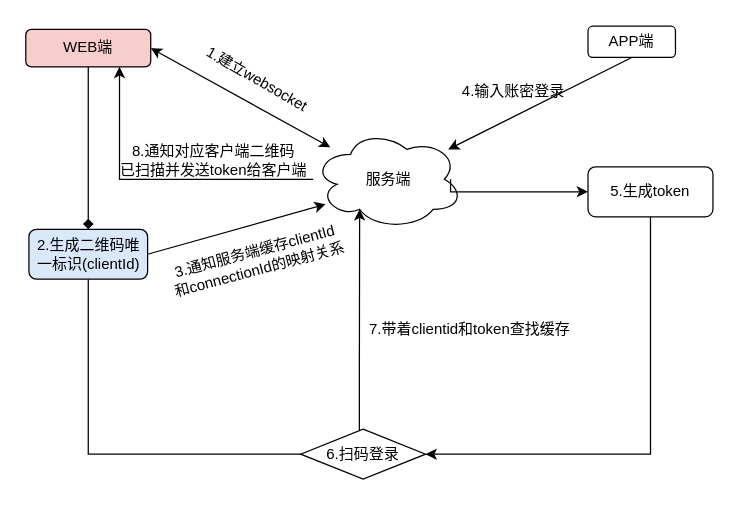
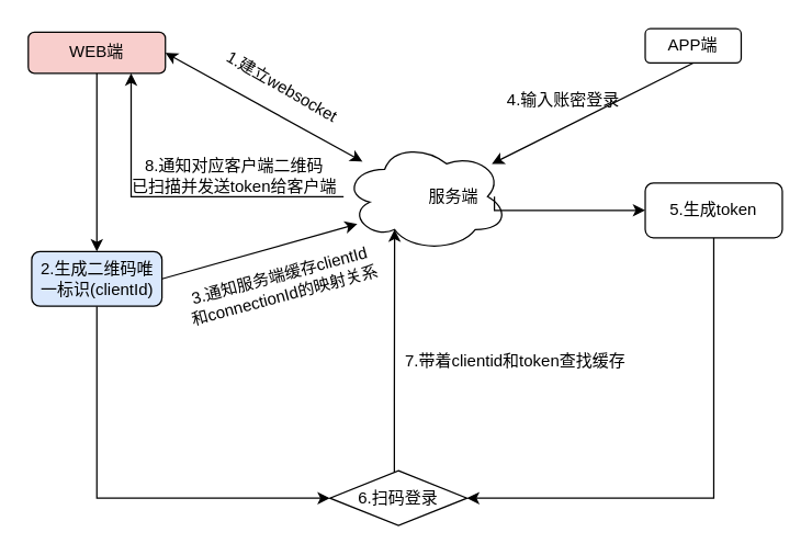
  <mxCell id="0" />
  <mxCell id="1" parent="0" />
- <mxCell id="2" value="" style="edgeStyle=orthogonalEdgeStyle;rounded=0;orthogonalLoop=1;jettySize=auto;html=1;endArrow=diamond;" edge="1" parent="1" source="3" target="11"><mxGeometry relative="1" as="geometry" /></mxCell>
+ <mxCell id="2" value="" style="edgeStyle=orthogonalEdgeStyle;rounded=0;orthogonalLoop=1;jettySize=auto;html=1;" edge="1" parent="1" source="3" target="11"><mxGeometry relative="1" as="geometry" /></mxCell>
  <mxCell id="3" value="WEB端" style="rounded=1;whiteSpace=wrap;html=1;fontSize=12;glass=0;strokeWidth=1;shadow=0;fillColor=#f8cecc;" parent="1" vertex="1"><mxGeometry x="20" y="23" width="100" height="30" as="geometry" /></mxCell>
  <mxCell id="4" style="edgeStyle=orthogonalEdgeStyle;rounded=0;orthogonalLoop=1;jettySize=auto;html=1;entryX=0.75;entryY=1;entryDx=0;entryDy=0;" edge="1" parent="1" source="5" target="3"><mxGeometry relative="1" as="geometry"><mxPoint x="100" y="63" as="targetPoint" /></mxGeometry></mxCell>
  <mxCell id="5" value="" style="ellipse;shape=cloud;whiteSpace=wrap;html=1;" vertex="1" parent="1"><mxGeometry x="250" y="103" width="120" height="80" as="geometry" /></mxCell>
  <mxCell id="6" style="edgeStyle=orthogonalEdgeStyle;rounded=0;orthogonalLoop=1;jettySize=auto;html=1;entryX=0;entryY=0.5;entryDx=0;entryDy=0;" edge="1" parent="1" target="16"><mxGeometry relative="1" as="geometry"><mxPoint x="360" y="143" as="sourcePoint" /><Array as="points"><mxPoint x="360" y="153" /></Array></mxGeometry></mxCell>
- <mxCell id="7" value="服务端" style="text;html=1;resizable=0;autosize=1;align=center;verticalAlign=middle;points=[];fillColor=none;strokeColor=none;rounded=0;" vertex="1" parent="1"><mxGeometry x="285" y="133" width="50" height="20" as="geometry" /></mxCell>
+ <mxCell id="7" value="服务端" style="text;html=1;resizable=0;autosize=1;align=center;verticalAlign=middle;points=[];fillColor=none;strokeColor=none;rounded=0;" vertex="1" parent="1"><mxGeometry x="305" y="133" width="50" height="20" as="geometry" /></mxCell>
  <mxCell id="8" value="" style="endArrow=classic;startArrow=classic;html=1;rounded=0;exitX=1;exitY=0.5;exitDx=0;exitDy=0;" edge="1" parent="1" source="3" target="5"><mxGeometry width="50" height="50" relative="1" as="geometry"><mxPoint x="190" y="83" as="sourcePoint" /><mxPoint x="250" y="73" as="targetPoint" /></mxGeometry></mxCell>
  <mxCell id="9" value="1.建立websocket" style="text;html=1;resizable=0;autosize=1;align=center;verticalAlign=middle;points=[];fillColor=none;strokeColor=none;rounded=0;rotation=30;" vertex="1" parent="1"><mxGeometry x="150" y="53" width="110" height="20" as="geometry" /></mxCell>
- <mxCell id="10" style="edgeStyle=orthogonalEdgeStyle;rounded=0;orthogonalLoop=1;jettySize=auto;html=1;endArrow=none;" edge="1" parent="1" source="11" target="20"><mxGeometry relative="1" as="geometry"><Array as="points"><mxPoint x="70" y="363" /></Array></mxGeometry></mxCell>
+ <mxCell id="10" style="edgeStyle=orthogonalEdgeStyle;rounded=0;orthogonalLoop=1;jettySize=auto;html=1;" edge="1" parent="1" source="11" target="20"><mxGeometry relative="1" as="geometry"><Array as="points"><mxPoint x="70" y="363" /></Array></mxGeometry></mxCell>
  <mxCell id="11" value="2.生成二维码唯一标识(clientId)" style="rounded=1;whiteSpace=wrap;html=1;fillColor=#dae8fc;" vertex="1" parent="1"><mxGeometry x="22.5" y="183" width="95" height="40" as="geometry" /></mxCell>
  <mxCell id="12" value="" style="endArrow=classic;html=1;rounded=0;exitX=1;exitY=0.5;exitDx=0;exitDy=0;" edge="1" parent="1" source="11"><mxGeometry width="50" height="50" relative="1" as="geometry"><mxPoint x="210" y="213" as="sourcePoint" /><mxPoint x="260" y="163" as="targetPoint" /></mxGeometry></mxCell>
  <mxCell id="13" value="3.通知服务端缓存clientId&lt;br&gt;和connectionId的映射关系" style="text;html=1;resizable=0;autosize=1;align=center;verticalAlign=middle;points=[];fillColor=none;strokeColor=none;rounded=0;rotation=-15;" vertex="1" parent="1"><mxGeometry x="125" y="193" width="160" height="30" as="geometry" /></mxCell>
  <mxCell id="14" value="APP端" style="rounded=1;whiteSpace=wrap;html=1;" vertex="1" parent="1"><mxGeometry x="470" y="20.5" width="70" height="25" as="geometry" /></mxCell>
  <mxCell id="15" value="" style="edgeStyle=orthogonalEdgeStyle;rounded=0;orthogonalLoop=1;jettySize=auto;html=1;" edge="1" parent="1" source="16" target="20"><mxGeometry relative="1" as="geometry"><Array as="points"><mxPoint x="520" y="363" /></Array></mxGeometry></mxCell>
  <mxCell id="16" value="5.生成token" style="rounded=1;whiteSpace=wrap;html=1;" vertex="1" parent="1"><mxGeometry x="470" y="133" width="100" height="40" as="geometry" /></mxCell>
  <mxCell id="17" value="" style="endArrow=classic;html=1;rounded=0;exitX=0.5;exitY=1;exitDx=0;exitDy=0;" edge="1" parent="1" source="14" target="5"><mxGeometry width="50" height="50" relative="1" as="geometry"><mxPoint x="530" y="55.5" as="sourcePoint" /><mxPoint x="580" y="5.5" as="targetPoint" /></mxGeometry></mxCell>
  <mxCell id="18" value="4.输入账密登录" style="text;html=1;resizable=0;autosize=1;align=center;verticalAlign=middle;points=[];fillColor=none;strokeColor=none;rounded=0;" vertex="1" parent="1"><mxGeometry x="360" y="63" width="100" height="20" as="geometry" /></mxCell>
  <mxCell id="19" value="" style="edgeStyle=orthogonalEdgeStyle;rounded=0;orthogonalLoop=1;jettySize=auto;html=1;entryX=0.31;entryY=0.8;entryDx=0;entryDy=0;entryPerimeter=0;" edge="1" parent="1" source="20" target="5"><mxGeometry relative="1" as="geometry"><mxPoint x="290" y="193" as="targetPoint" /><Array as="points"><mxPoint x="287" y="293" /><mxPoint x="287" y="293" /></Array></mxGeometry></mxCell>
  <mxCell id="20" value="6.扫码登录" style="rhombus;whiteSpace=wrap;html=1;" vertex="1" parent="1"><mxGeometry x="240" y="343" width="100" height="40" as="geometry" /></mxCell>
  <mxCell id="21" value="7.带着clientid和token查找缓存" style="text;html=1;resizable=0;autosize=1;align=center;verticalAlign=middle;points=[];fillColor=none;strokeColor=none;rounded=0;" vertex="1" parent="1"><mxGeometry x="285" y="253" width="180" height="20" as="geometry" /></mxCell>
  <mxCell id="22" value="8.通知对应客户端二维码&lt;br&gt;已扫描并发送token给客户端" style="text;html=1;resizable=0;autosize=1;align=center;verticalAlign=middle;points=[];fillColor=none;strokeColor=none;rounded=0;" vertex="1" parent="1"><mxGeometry x="90" y="113" width="160" height="30" as="geometry" /></mxCell>
